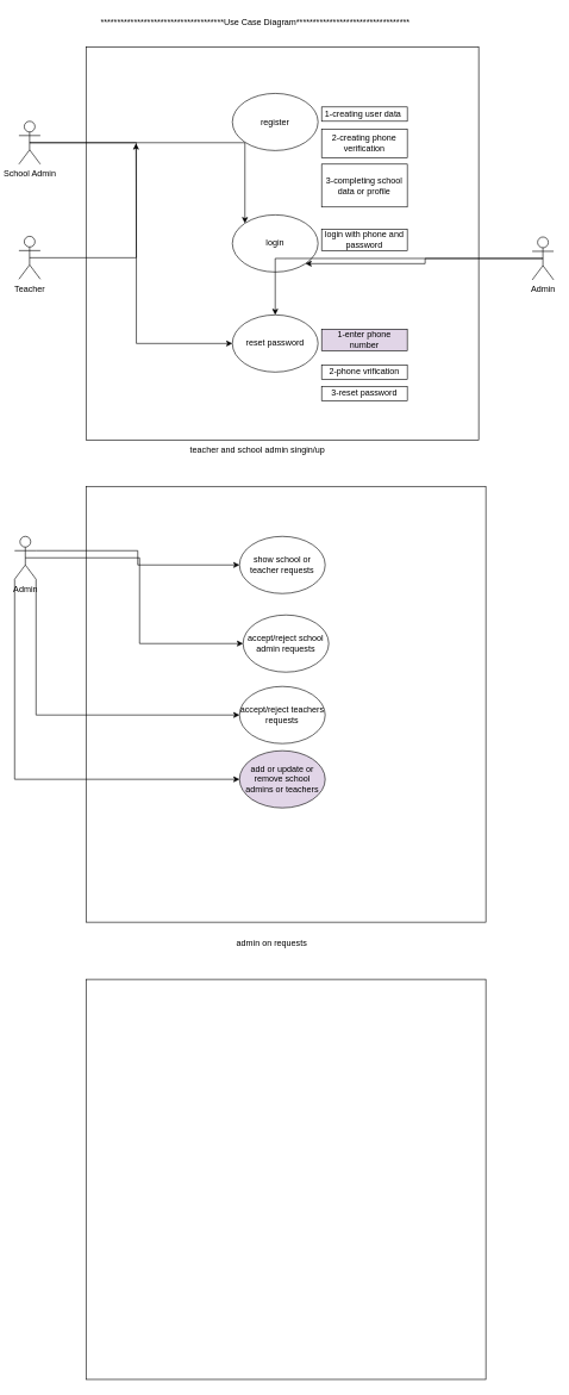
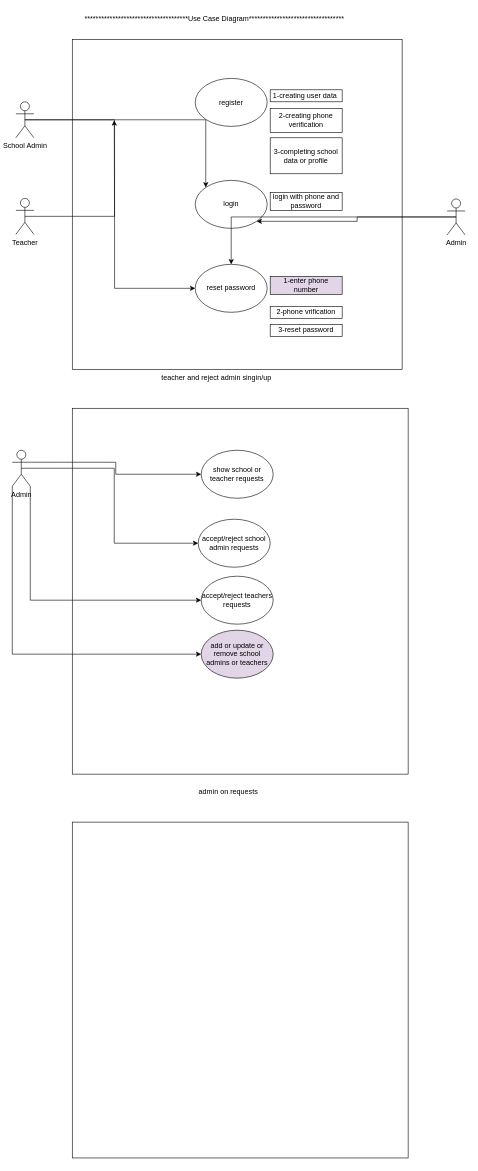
  <mxCell id="0" />
  <mxCell id="1" parent="0" />
  <mxCell id="2" value="" style="whiteSpace=wrap;html=1;aspect=fixed;" parent="1" vertex="1"><mxGeometry x="120" y="65" width="550" height="550" as="geometry" /></mxCell>
  <mxCell id="3" style="edgeStyle=orthogonalEdgeStyle;rounded=0;orthogonalLoop=1;jettySize=auto;html=1;exitX=0.5;exitY=0.5;exitDx=0;exitDy=0;exitPerimeter=0;entryX=0;entryY=0;entryDx=0;entryDy=0;" parent="1" source="5" target="10" edge="1"><mxGeometry relative="1" as="geometry" /></mxCell>
  <mxCell id="4" style="edgeStyle=orthogonalEdgeStyle;rounded=0;orthogonalLoop=1;jettySize=auto;html=1;exitX=0.5;exitY=0.5;exitDx=0;exitDy=0;exitPerimeter=0;entryX=0;entryY=0.5;entryDx=0;entryDy=0;" parent="1" source="5" target="12" edge="1"><mxGeometry relative="1" as="geometry" /></mxCell>
  <mxCell id="5" value="School Admin" style="shape=umlActor;verticalLabelPosition=bottom;verticalAlign=top;html=1;outlineConnect=0;" parent="1" vertex="1"><mxGeometry x="26" y="169" width="30" height="60" as="geometry" /></mxCell>
  <mxCell id="6" value="register" style="ellipse;whiteSpace=wrap;html=1;" parent="1" vertex="1"><mxGeometry x="325" y="130" width="120" height="80" as="geometry" /></mxCell>
  <mxCell id="7" value="1-creating user data&amp;nbsp;" style="rounded=0;whiteSpace=wrap;html=1;" parent="1" vertex="1"><mxGeometry x="450" y="149" width="120" height="20" as="geometry" /></mxCell>
  <mxCell id="8" value="2-creating phone verification" style="rounded=0;whiteSpace=wrap;html=1;" parent="1" vertex="1"><mxGeometry x="450" y="180" width="120" height="40" as="geometry" /></mxCell>
  <mxCell id="9" value="3-completing school data or profile" style="rounded=0;whiteSpace=wrap;html=1;" parent="1" vertex="1"><mxGeometry x="450" y="229" width="120" height="60" as="geometry" /></mxCell>
  <mxCell id="10" value="login" style="ellipse;whiteSpace=wrap;html=1;" parent="1" vertex="1"><mxGeometry x="325" y="300" width="120" height="80" as="geometry" /></mxCell>
  <mxCell id="11" value="login with phone and password" style="rounded=0;whiteSpace=wrap;html=1;" parent="1" vertex="1"><mxGeometry x="450" y="320" width="120" height="30" as="geometry" /></mxCell>
  <mxCell id="12" value="reset password" style="ellipse;whiteSpace=wrap;html=1;" parent="1" vertex="1"><mxGeometry x="325" y="440" width="120" height="80" as="geometry" /></mxCell>
  <mxCell id="13" value="1-enter phone number" style="rounded=0;whiteSpace=wrap;html=1;fillColor=#e1d5e7;" parent="1" vertex="1"><mxGeometry x="450" y="460" width="120" height="30" as="geometry" /></mxCell>
  <mxCell id="14" value="2-phone vrification" style="rounded=0;whiteSpace=wrap;html=1;" parent="1" vertex="1"><mxGeometry x="450" y="510" width="120" height="20" as="geometry" /></mxCell>
  <mxCell id="15" value="3-reset password" style="rounded=0;whiteSpace=wrap;html=1;" parent="1" vertex="1"><mxGeometry x="450" y="540" width="120" height="20" as="geometry" /></mxCell>
  <mxCell id="16" style="edgeStyle=orthogonalEdgeStyle;rounded=0;orthogonalLoop=1;jettySize=auto;html=1;exitX=0.5;exitY=0.5;exitDx=0;exitDy=0;exitPerimeter=0;" parent="1" source="17" edge="1"><mxGeometry relative="1" as="geometry"><mxPoint x="190" y="200" as="targetPoint" /></mxGeometry></mxCell>
  <mxCell id="17" value="Teacher" style="shape=umlActor;verticalLabelPosition=bottom;verticalAlign=top;html=1;outlineConnect=0;" parent="1" vertex="1"><mxGeometry x="26" y="330" width="30" height="60" as="geometry" /></mxCell>
  <mxCell id="18" value="" style="rounded=0;whiteSpace=wrap;html=1;" parent="1" vertex="1"><mxGeometry x="120" y="680" width="560" height="610" as="geometry" /></mxCell>
- <mxCell id="19" value="accept/reject school admin requests" style="ellipse;whiteSpace=wrap;html=1;" parent="1" vertex="1"><mxGeometry x="340" y="860" width="120" height="80" as="geometry" /></mxCell>
+ <mxCell id="19" value="accept/reject school admin requests" style="ellipse;whiteSpace=wrap;html=1;" parent="1" vertex="1"><mxGeometry x="330" y="865" width="120" height="80" as="geometry" /></mxCell>
  <mxCell id="20" value="accept/reject teachers requests" style="ellipse;whiteSpace=wrap;html=1;" parent="1" vertex="1"><mxGeometry x="335" y="960" width="120" height="80" as="geometry" /></mxCell>
  <mxCell id="21" style="edgeStyle=orthogonalEdgeStyle;rounded=0;orthogonalLoop=1;jettySize=auto;html=1;exitX=1;exitY=1;exitDx=0;exitDy=0;exitPerimeter=0;entryX=0;entryY=0.5;entryDx=0;entryDy=0;" parent="1" source="25" target="20" edge="1"><mxGeometry relative="1" as="geometry" /></mxCell>
  <mxCell id="22" style="edgeStyle=orthogonalEdgeStyle;rounded=0;orthogonalLoop=1;jettySize=auto;html=1;exitX=0.5;exitY=0.5;exitDx=0;exitDy=0;exitPerimeter=0;entryX=0;entryY=0.5;entryDx=0;entryDy=0;" parent="1" source="25" target="19" edge="1"><mxGeometry relative="1" as="geometry" /></mxCell>
  <mxCell id="23" style="edgeStyle=orthogonalEdgeStyle;rounded=0;orthogonalLoop=1;jettySize=auto;html=1;exitX=1;exitY=0.333;exitDx=0;exitDy=0;exitPerimeter=0;entryX=0;entryY=0.5;entryDx=0;entryDy=0;" parent="1" source="25" target="26" edge="1"><mxGeometry relative="1" as="geometry" /></mxCell>
  <mxCell id="24" style="edgeStyle=orthogonalEdgeStyle;rounded=0;orthogonalLoop=1;jettySize=auto;html=1;exitX=0;exitY=1;exitDx=0;exitDy=0;exitPerimeter=0;entryX=0;entryY=0.5;entryDx=0;entryDy=0;" parent="1" source="25" target="32" edge="1"><mxGeometry relative="1" as="geometry" /></mxCell>
  <mxCell id="25" value="Admin" style="shape=umlActor;verticalLabelPosition=bottom;verticalAlign=top;html=1;outlineConnect=0;" parent="1" vertex="1"><mxGeometry x="20" y="750" width="30" height="60" as="geometry" /></mxCell>
  <mxCell id="26" value="show school or teacher requests&lt;br&gt;" style="ellipse;whiteSpace=wrap;html=1;" parent="1" vertex="1"><mxGeometry x="335" y="750" width="120" height="80" as="geometry" /></mxCell>
  <mxCell id="27" style="edgeStyle=orthogonalEdgeStyle;rounded=0;orthogonalLoop=1;jettySize=auto;html=1;exitX=0.5;exitY=0.5;exitDx=0;exitDy=0;exitPerimeter=0;entryX=1;entryY=1;entryDx=0;entryDy=0;" parent="1" source="29" target="10" edge="1"><mxGeometry relative="1" as="geometry" /></mxCell>
  <mxCell id="28" style="edgeStyle=orthogonalEdgeStyle;rounded=0;orthogonalLoop=1;jettySize=auto;html=1;exitX=0.5;exitY=0.5;exitDx=0;exitDy=0;exitPerimeter=0;" parent="1" source="29" target="12" edge="1"><mxGeometry relative="1" as="geometry" /></mxCell>
  <mxCell id="29" value="Admin" style="shape=umlActor;verticalLabelPosition=bottom;verticalAlign=top;html=1;outlineConnect=0;" parent="1" vertex="1"><mxGeometry x="745" y="331" width="30" height="60" as="geometry" /></mxCell>
- <mxCell id="30" value="teacher and school admin singin/up" style="text;html=1;align=center;verticalAlign=middle;resizable=0;points=[];autosize=1;" parent="1" vertex="1"><mxGeometry x="260" y="620" width="200" height="20" as="geometry" /></mxCell>
+ <mxCell id="30" value="teacher and reject admin singin/up" style="text;html=1;align=center;verticalAlign=middle;resizable=0;points=[];autosize=1;" parent="1" vertex="1"><mxGeometry x="260" y="620" width="200" height="20" as="geometry" /></mxCell>
  <mxCell id="31" value="admin on requests" style="text;html=1;align=center;verticalAlign=middle;resizable=0;points=[];autosize=1;" parent="1" vertex="1"><mxGeometry x="325" y="1310" width="110" height="20" as="geometry" /></mxCell>
  <mxCell id="32" value="add or update or remove school admins or teachers" style="ellipse;whiteSpace=wrap;html=1;fillColor=#e1d5e7;" parent="1" vertex="1"><mxGeometry x="335" y="1050" width="120" height="80" as="geometry" /></mxCell>
  <mxCell id="33" value="&amp;nbsp; &amp;nbsp; &amp;nbsp; &amp;nbsp; &amp;nbsp; &amp;nbsp; &amp;nbsp; &amp;nbsp; &amp;nbsp; &amp;nbsp; &amp;nbsp; *************************************Use Case Diagram**********************************" style="text;html=1;align=center;verticalAlign=middle;resizable=0;points=[];autosize=1;" parent="1" vertex="1"><mxGeometry x="60" y="20" width="520" height="20" as="geometry" /></mxCell>
  <mxCell id="34" value="" style="whiteSpace=wrap;html=1;aspect=fixed;" vertex="1" parent="1"><mxGeometry x="120" y="1370" width="560" height="560" as="geometry" /></mxCell>
